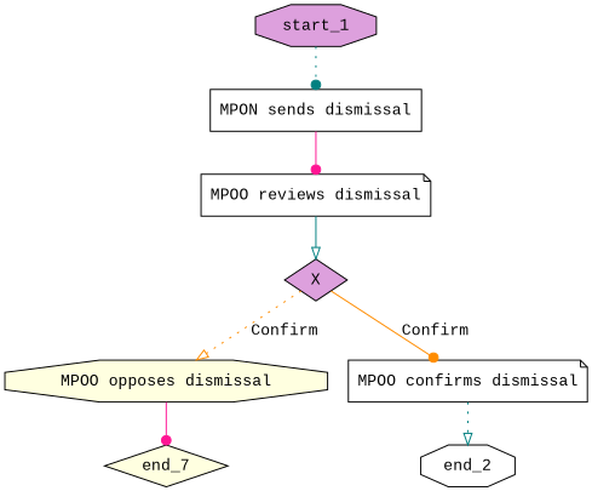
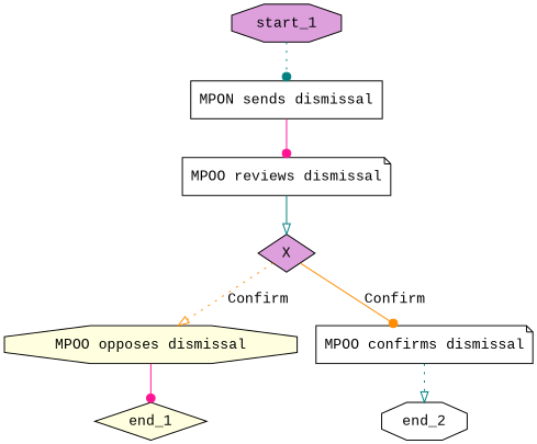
  digraph {
    fontname="Liberation Mono"
    rankdir=TB
    node [fillcolor=white fontname="Liberation Mono" shape=octagon style=filled]
    edge [arrowhead=dot color=teal fontname="Liberation Mono" style=solid]
    start_1 [fillcolor=plum]
    n2 [label="MPON sends dismissal" shape=box]
    n3 [label="MPOO reviews dismissal" shape=note]
    n4 [fillcolor=plum label=X shape=diamond]
    n5 [fillcolor=lightyellow label="MPOO opposes dismissal"]
    n6 [label="MPOO confirms dismissal" shape=note]
-   end_1 [fillcolor=lightyellow shape=diamond label=end_7]
+   end_1 [fillcolor=lightyellow shape=diamond]
    end_2
    start_1 -> n2 [style=dotted]
    n2 -> n3 [color=deeppink]
    n3 -> n4 [arrowhead=onormal]
    n4 -> n5 [arrowhead=onormal color=darkorange label=Confirm style=dotted]
    n4 -> n6 [color=darkorange label=Confirm]
    n5 -> end_1 [color=deeppink]
    n6 -> end_2 [arrowhead=onormal style=dotted]
  }
